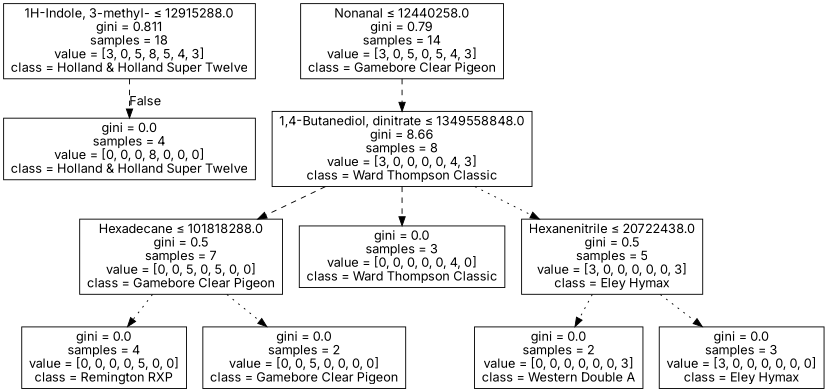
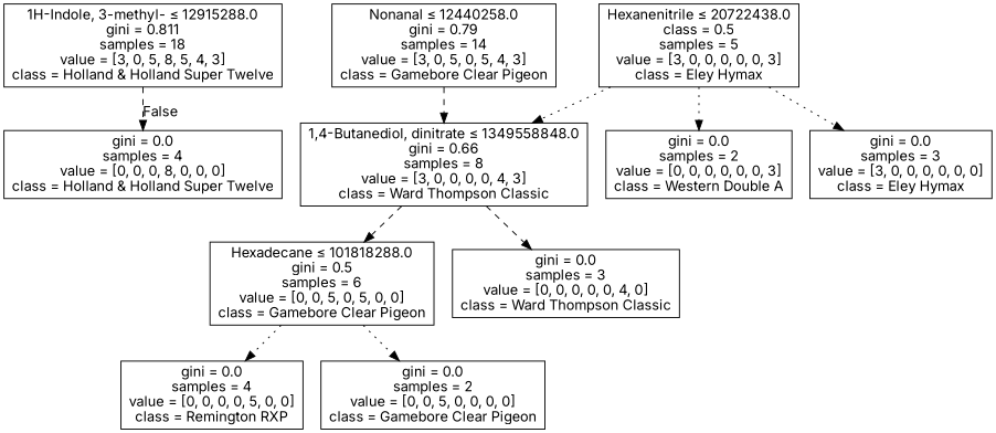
  digraph {
    fontname=Inter
    node [fontname=Inter shape=box]
    edge [fontname=Inter style=dotted]
    n1 [label=<1H-Indole, 3-methyl- &le; 12915288.0<br/>gini = 0.811<br/>samples = 18<br/>value = [3, 0, 5, 8, 5, 4, 3]<br/>class = Holland &amp; Holland Super Twelve>]
    n2 [label=<gini = 0.0<br/>samples = 4<br/>value = [0, 0, 0, 8, 0, 0, 0]<br/>class = Holland &amp; Holland Super Twelve>]
    n3 [label=<Nonanal &le; 12440258.0<br/>gini = 0.79<br/>samples = 14<br/>value = [3, 0, 5, 0, 5, 4, 3]<br/>class = Gamebore Clear Pigeon>]
-   n4 [label=<1,4-Butanediol, dinitrate &le; 1349558848.0<br/>gini = 8.66<br/>samples = 8<br/>value = [3, 0, 0, 0, 0, 4, 3]<br/>class = Ward Thompson Classic>]
-   n5 [label=<Hexadecane &le; 101818288.0<br/>gini = 0.5<br/>samples = 7<br/>value = [0, 0, 5, 0, 5, 0, 0]<br/>class = Gamebore Clear Pigeon>]
+   n4 [label=<1,4-Butanediol, dinitrate &le; 1349558848.0<br/>gini = 0.66<br/>samples = 8<br/>value = [3, 0, 0, 0, 0, 4, 3]<br/>class = Ward Thompson Classic>]
+   n5 [label=<Hexadecane &le; 101818288.0<br/>gini = 0.5<br/>samples = 6<br/>value = [0, 0, 5, 0, 5, 0, 0]<br/>class = Gamebore Clear Pigeon>]
    n6 [label=<gini = 0.0<br/>samples = 4<br/>value = [0, 0, 0, 0, 5, 0, 0]<br/>class = Remington RXP>]
    n7 [label=<gini = 0.0<br/>samples = 2<br/>value = [0, 0, 5, 0, 0, 0, 0]<br/>class = Gamebore Clear Pigeon>]
    n8 [label=<gini = 0.0<br/>samples = 3<br/>value = [0, 0, 0, 0, 0, 4, 0]<br/>class = Ward Thompson Classic>]
-   n9 [label=<Hexanenitrile &le; 20722438.0<br/>gini = 0.5<br/>samples = 5<br/>value = [3, 0, 0, 0, 0, 0, 3]<br/>class = Eley Hymax>]
+   n9 [label=<Hexanenitrile &le; 20722438.0<br/>class = 0.5<br/>samples = 5<br/>value = [3, 0, 0, 0, 0, 0, 3]<br/>class = Eley Hymax>]
    n10 [label=<gini = 0.0<br/>samples = 2<br/>value = [0, 0, 0, 0, 0, 0, 3]<br/>class = Western Double A>]
    n11 [label=<gini = 0.0<br/>samples = 3<br/>value = [3, 0, 0, 0, 0, 0, 0]<br/>class = Eley Hymax>]
    n1 -> n2 [headlabel=False labelangle=-45 labeldistance=2.5 style=dashed]
    n3 -> n4 [style=dashed]
    n4 -> n5 [style=dashed]
    n4 -> n8 [style=dashed]
-   n4 -> n9
+   n9 -> n4
    n5 -> n6
    n5 -> n7
    n9 -> n10
    n9 -> n11
  }
